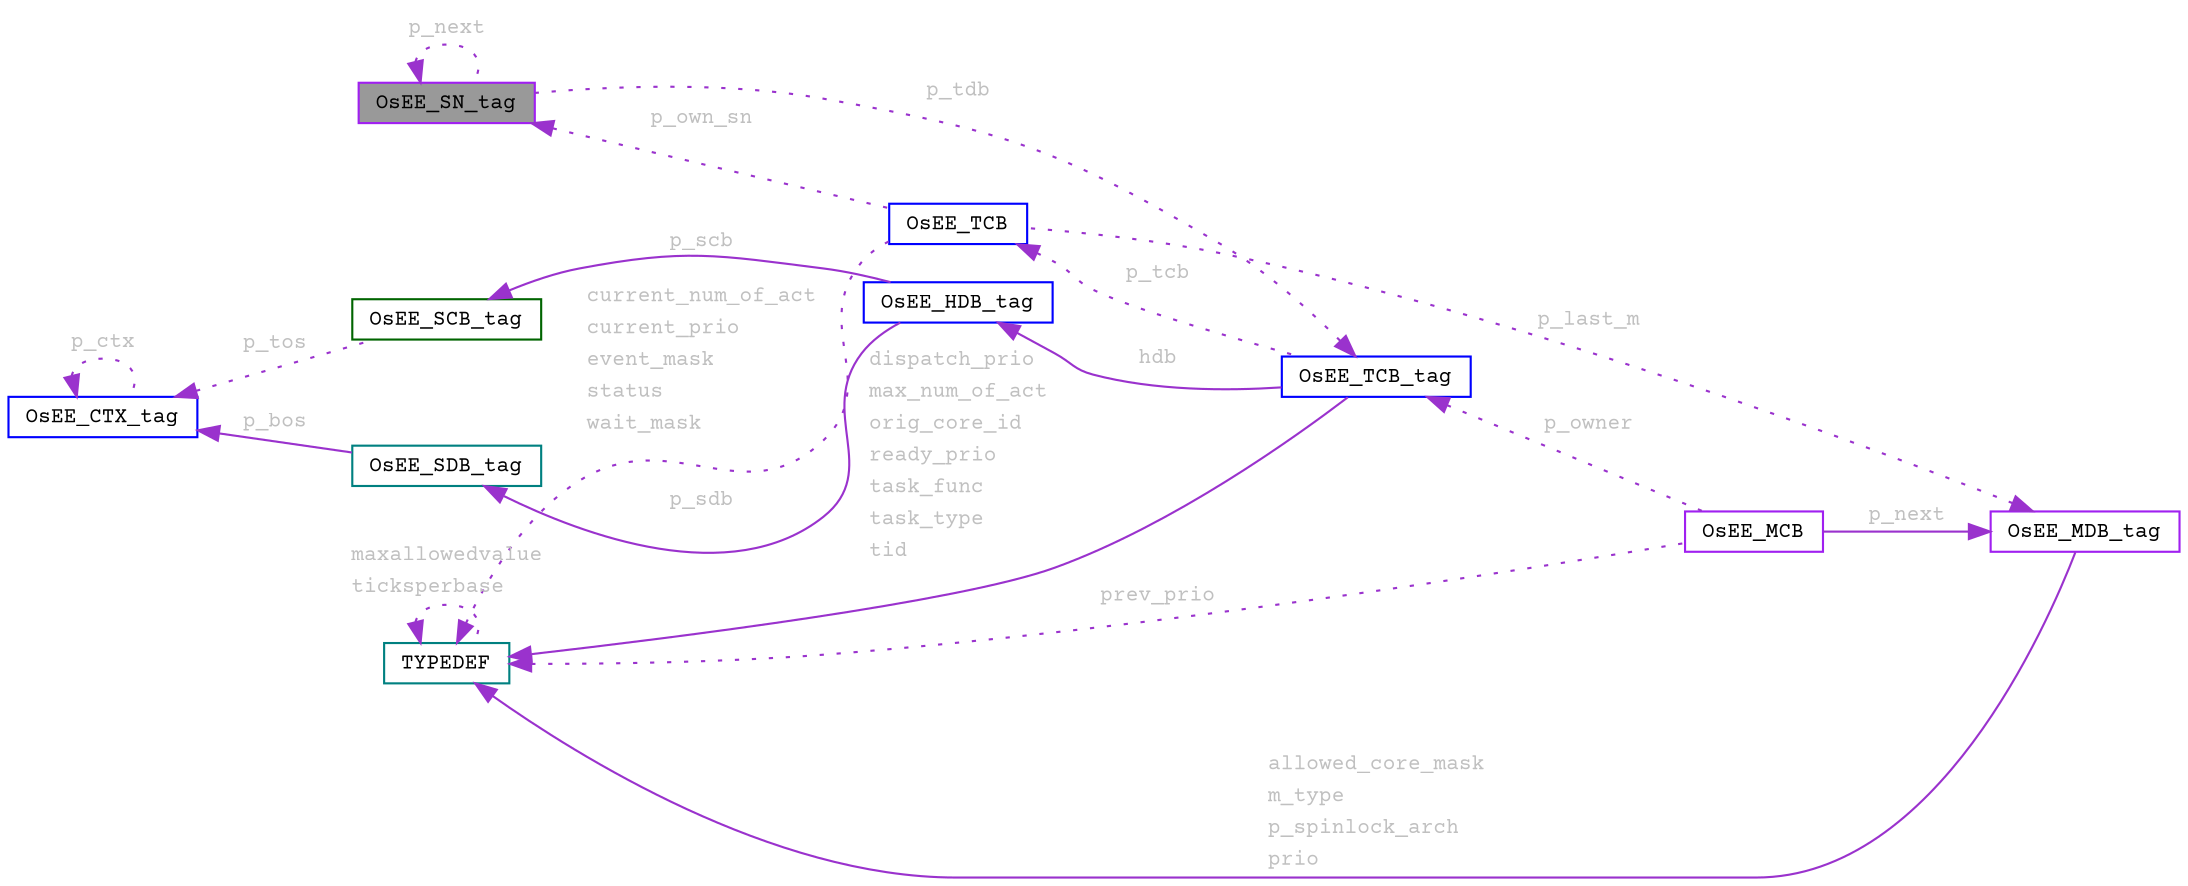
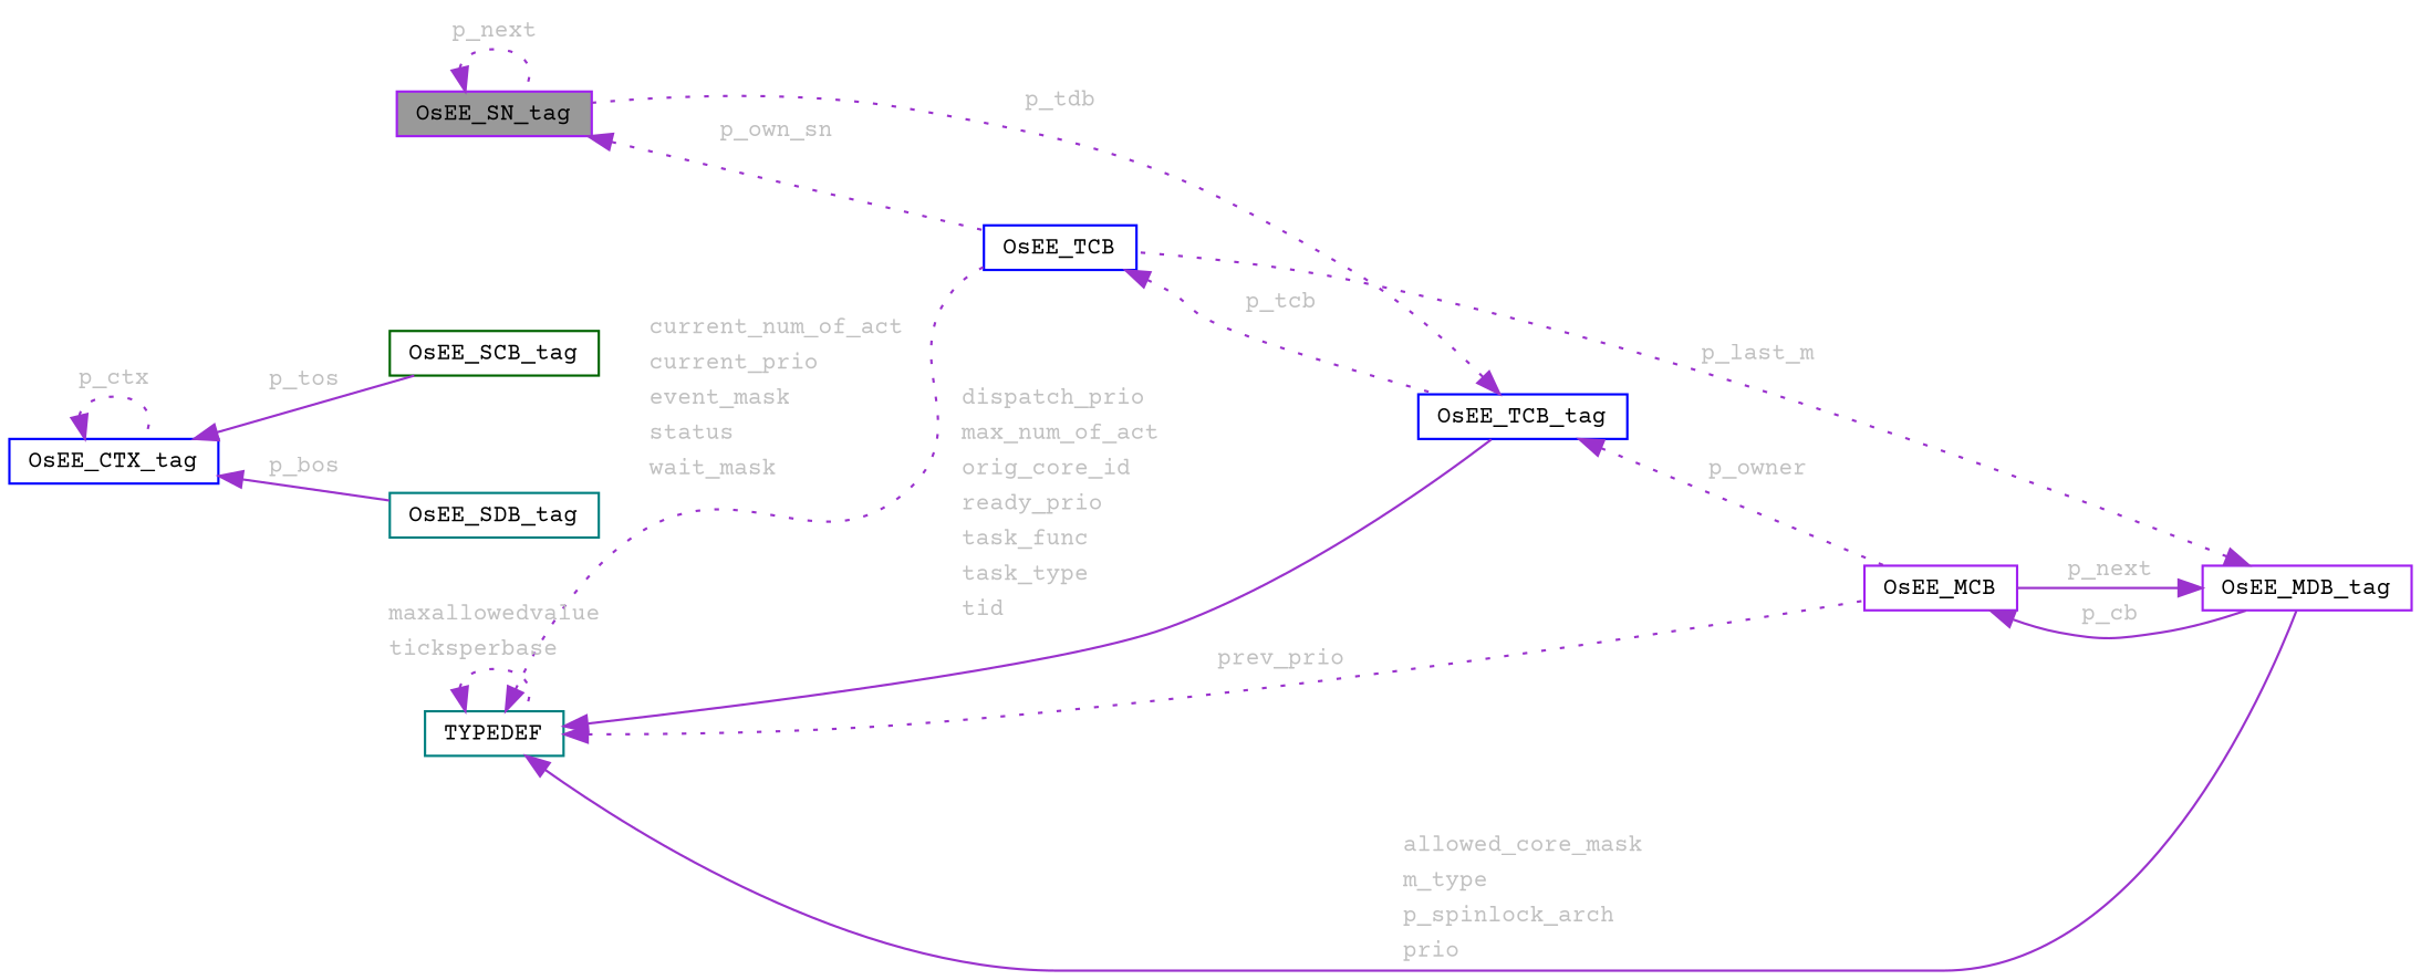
  digraph {
    fontname="Courier Prime"
    rankdir=LR
    node [color=blue fillcolor=white fontname="Courier Prime" fontsize=10 shape=box style=filled]
    edge [color=darkorchid3 dir=back fontcolor=grey fontname="Courier Prime" fontsize=10 labelfontname=Helvetica labelfontsize=10 style=dotted]
    n1 [color=purple fillcolor=grey60 fontcolor=black height=0.2 label=OsEE_SN_tag width=0.4]
    n2 [height=0.2 label=OsEE_TCB width=0.4]
    n3 [height=0.2 label=OsEE_TCB_tag width=0.4]
    n4 [color=purple height=0.2 label=OsEE_MCB width=0.4]
    n5 [color=purple height=0.2 label=OsEE_MDB_tag width=0.4]
-   n6 [height=0.2 label=OsEE_HDB_tag width=0.4]
    n7 [color=teal height=0.2 label=OsEE_SDB_tag width=0.4]
    n8 [height=0.2 label=OsEE_CTX_tag width=0.4]
    n9 [color=darkgreen height=0.2 label=OsEE_SCB_tag width=0.4]
    n10 [color=teal height=0.2 label=TYPEDEF width=0.4]
    n1 -> n1 [label=<<TABLE CELLBORDER="0" BORDER="0"><TR><TD VALIGN="top" ALIGN="LEFT" CELLPADDING="1" CELLSPACING="0">p_next</TD></TR> </TABLE>>]
    n1 -> n2 [label=<<TABLE CELLBORDER="0" BORDER="0"><TR><TD VALIGN="top" ALIGN="LEFT" CELLPADDING="1" CELLSPACING="0">p_own_sn</TD></TR> </TABLE>>]
    n2 -> n3 [label=<<TABLE CELLBORDER="0" BORDER="0"><TR><TD VALIGN="top" ALIGN="LEFT" CELLPADDING="1" CELLSPACING="0">p_tcb</TD></TR> </TABLE>>]
    n3 -> n1 [label=<<TABLE CELLBORDER="0" BORDER="0"><TR><TD VALIGN="top" ALIGN="LEFT" CELLPADDING="1" CELLSPACING="0">p_tdb</TD></TR> </TABLE>>]
    n3 -> n4 [label=<<TABLE CELLBORDER="0" BORDER="0"><TR><TD VALIGN="top" ALIGN="LEFT" CELLPADDING="1" CELLSPACING="0">p_owner</TD></TR> </TABLE>>]
+   n4 -> n5 [label=<<TABLE CELLBORDER="0" BORDER="0"><TR><TD VALIGN="top" ALIGN="LEFT" CELLPADDING="1" CELLSPACING="0">p_cb</TD></TR> </TABLE>> style=solid]
    n5 -> n2 [label=<<TABLE CELLBORDER="0" BORDER="0"><TR><TD VALIGN="top" ALIGN="LEFT" CELLPADDING="1" CELLSPACING="0">p_last_m</TD></TR> </TABLE>>]
    n5 -> n4 [label=<<TABLE CELLBORDER="0" BORDER="0"><TR><TD VALIGN="top" ALIGN="LEFT" CELLPADDING="1" CELLSPACING="0">p_next</TD></TR> </TABLE>> style=solid]
-   n6 -> n3 [label=<<TABLE CELLBORDER="0" BORDER="0"><TR><TD VALIGN="top" ALIGN="LEFT" CELLPADDING="1" CELLSPACING="0">hdb</TD></TR> </TABLE>> style=solid]
-   n7 -> n6 [label=<<TABLE CELLBORDER="0" BORDER="0"><TR><TD VALIGN="top" ALIGN="LEFT" CELLPADDING="1" CELLSPACING="0">p_sdb</TD></TR> </TABLE>> style=solid]
    n8 -> n7 [label=<<TABLE CELLBORDER="0" BORDER="0"><TR><TD VALIGN="top" ALIGN="LEFT" CELLPADDING="1" CELLSPACING="0">p_bos</TD></TR> </TABLE>> style=solid]
    n8 -> n8 [label=<<TABLE CELLBORDER="0" BORDER="0"><TR><TD VALIGN="top" ALIGN="LEFT" CELLPADDING="1" CELLSPACING="0">p_ctx</TD></TR> </TABLE>>]
-   n8 -> n9 [label=<<TABLE CELLBORDER="0" BORDER="0"><TR><TD VALIGN="top" ALIGN="LEFT" CELLPADDING="1" CELLSPACING="0">p_tos</TD></TR> </TABLE>>]
-   n9 -> n6 [label=<<TABLE CELLBORDER="0" BORDER="0"><TR><TD VALIGN="top" ALIGN="LEFT" CELLPADDING="1" CELLSPACING="0">p_scb</TD></TR> </TABLE>> style=solid]
+   n8 -> n9 [label=<<TABLE CELLBORDER="0" BORDER="0"><TR><TD VALIGN="top" ALIGN="LEFT" CELLPADDING="1" CELLSPACING="0">p_tos</TD></TR> </TABLE>> style=solid]
    n10 -> n2 [label=<<TABLE CELLBORDER="0" BORDER="0"><TR><TD VALIGN="top" ALIGN="LEFT" CELLPADDING="1" CELLSPACING="0">current_num_of_act</TD></TR> <TR><TD VALIGN="top" ALIGN="LEFT" CELLPADDING="1" CELLSPACING="0">current_prio</TD></TR> <TR><TD VALIGN="top" ALIGN="LEFT" CELLPADDING="1" CELLSPACING="0">event_mask</TD></TR> <TR><TD VALIGN="top" ALIGN="LEFT" CELLPADDING="1" CELLSPACING="0">status</TD></TR> <TR><TD VALIGN="top" ALIGN="LEFT" CELLPADDING="1" CELLSPACING="0">wait_mask</TD></TR> </TABLE>>]
    n10 -> n3 [label=<<TABLE CELLBORDER="0" BORDER="0"><TR><TD VALIGN="top" ALIGN="LEFT" CELLPADDING="1" CELLSPACING="0">dispatch_prio</TD></TR> <TR><TD VALIGN="top" ALIGN="LEFT" CELLPADDING="1" CELLSPACING="0">max_num_of_act</TD></TR> <TR><TD VALIGN="top" ALIGN="LEFT" CELLPADDING="1" CELLSPACING="0">orig_core_id</TD></TR> <TR><TD VALIGN="top" ALIGN="LEFT" CELLPADDING="1" CELLSPACING="0">ready_prio</TD></TR> <TR><TD VALIGN="top" ALIGN="LEFT" CELLPADDING="1" CELLSPACING="0">task_func</TD></TR> <TR><TD VALIGN="top" ALIGN="LEFT" CELLPADDING="1" CELLSPACING="0">task_type</TD></TR> <TR><TD VALIGN="top" ALIGN="LEFT" CELLPADDING="1" CELLSPACING="0">tid</TD></TR> </TABLE>> style=solid]
    n10 -> n4 [label=<<TABLE CELLBORDER="0" BORDER="0"><TR><TD VALIGN="top" ALIGN="LEFT" CELLPADDING="1" CELLSPACING="0">prev_prio</TD></TR> </TABLE>>]
    n10 -> n5 [label=<<TABLE CELLBORDER="0" BORDER="0"><TR><TD VALIGN="top" ALIGN="LEFT" CELLPADDING="1" CELLSPACING="0">allowed_core_mask</TD></TR> <TR><TD VALIGN="top" ALIGN="LEFT" CELLPADDING="1" CELLSPACING="0">m_type</TD></TR> <TR><TD VALIGN="top" ALIGN="LEFT" CELLPADDING="1" CELLSPACING="0">p_spinlock_arch</TD></TR> <TR><TD VALIGN="top" ALIGN="LEFT" CELLPADDING="1" CELLSPACING="0">prio</TD></TR> </TABLE>> style=solid]
    n10 -> n10 [label=<<TABLE CELLBORDER="0" BORDER="0"><TR><TD VALIGN="top" ALIGN="LEFT" CELLPADDING="1" CELLSPACING="0">maxallowedvalue</TD></TR> <TR><TD VALIGN="top" ALIGN="LEFT" CELLPADDING="1" CELLSPACING="0">ticksperbase</TD></TR> </TABLE>>]
  }
